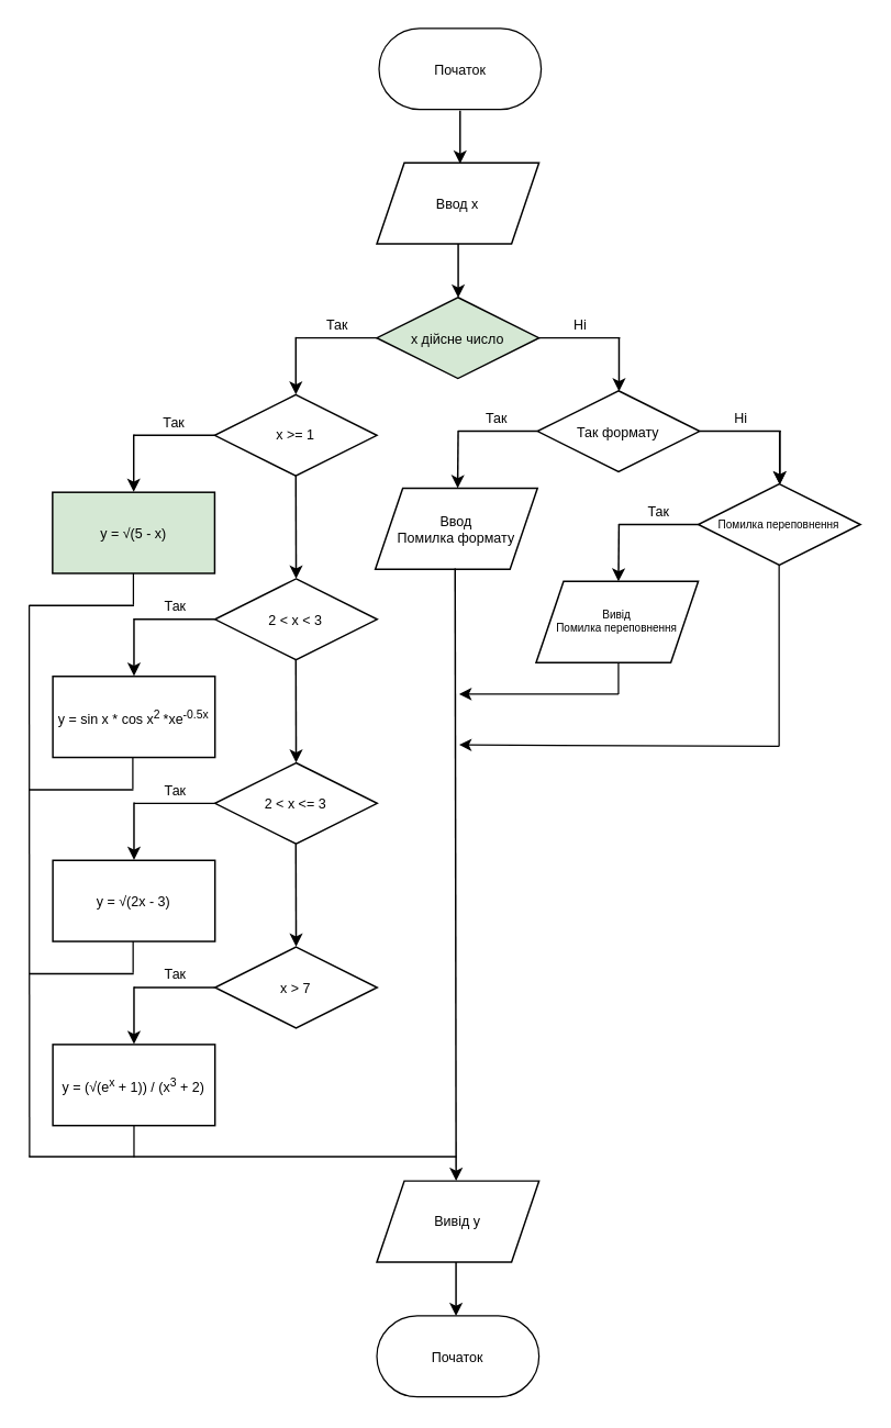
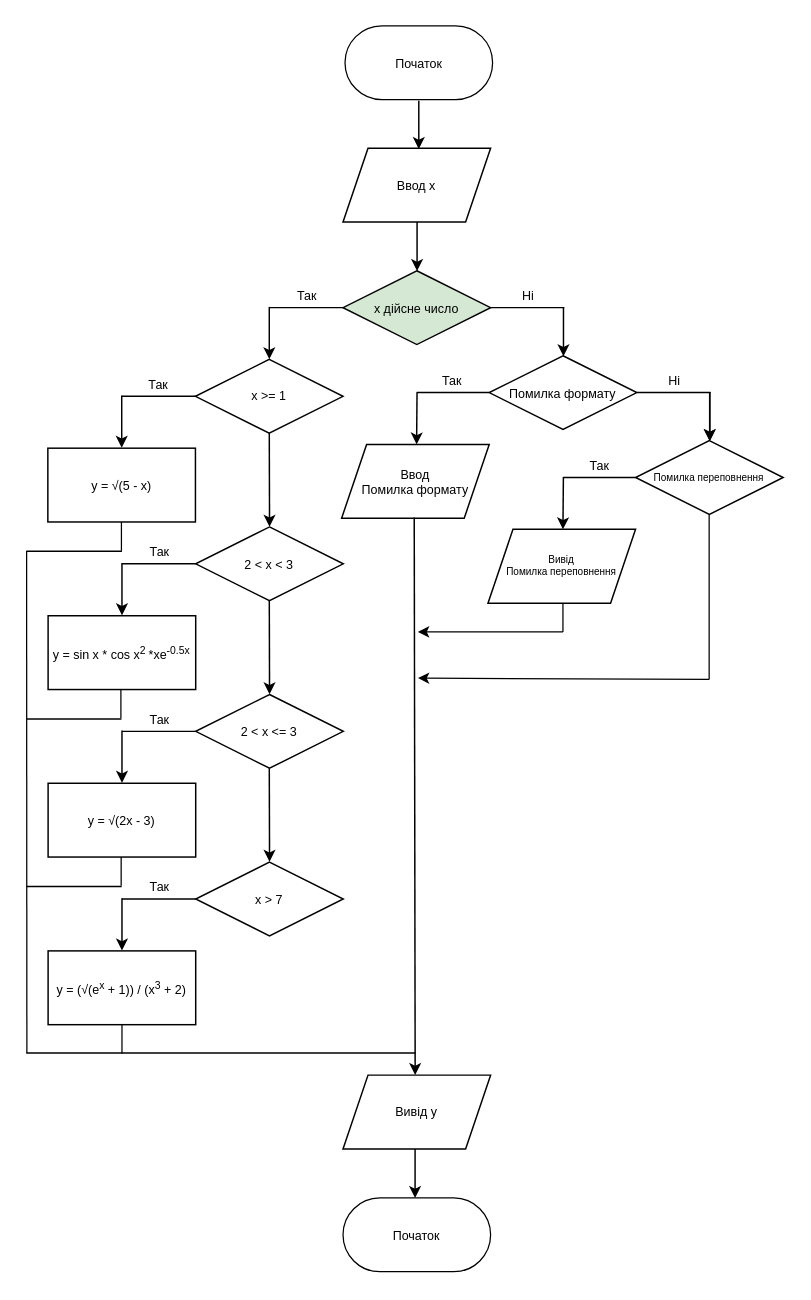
  <mxCell id="0" />
  <mxCell id="1" parent="0" />
  <mxCell id="2" value="x дійсне число" style="rhombus;whiteSpace=wrap;html=1;strokeWidth=1.181;strokeColor=#000000;fontSize=10;fillColor=#d5e8d4;" parent="1" vertex="1"><mxGeometry x="274" y="216" width="118.11" height="59.055" as="geometry" /></mxCell>
  <mxCell id="3" value="Так" style="text;html=1;align=center;verticalAlign=middle;resizable=0;points=[];autosize=1;strokeColor=none;fillColor=none;strokeWidth=1.181;fontSize=10;" parent="1" vertex="1"><mxGeometry x="227.5" y="224" width="34" height="24" as="geometry" /></mxCell>
  <mxCell id="4" value="Ні" style="text;html=1;align=center;verticalAlign=middle;resizable=0;points=[];autosize=1;strokeColor=none;fillColor=none;strokeWidth=1.181;fontSize=10;" parent="1" vertex="1"><mxGeometry x="408.11" y="224" width="27" height="24" as="geometry" /></mxCell>
- <mxCell id="5" value="y = √(5 - x)" style="rounded=0;whiteSpace=wrap;html=1;strokeWidth=1.181;strokeColor=#000000;fontSize=10;fillColor=#d5e8d4;" parent="1" vertex="1"><mxGeometry x="37.79" y="358" width="118.11" height="59.055" as="geometry" /></mxCell>
+ <mxCell id="5" value="y = √(5 - x)" style="rounded=0;whiteSpace=wrap;html=1;strokeWidth=1.181;strokeColor=#000000;fontSize=10;" parent="1" vertex="1"><mxGeometry x="37.79" y="358" width="118.11" height="59.055" as="geometry" /></mxCell>
  <mxCell id="6" value="Ввод x" style="shape=parallelogram;perimeter=parallelogramPerimeter;whiteSpace=wrap;html=1;fixedSize=1;strokeWidth=1.181;strokeColor=#000000;fontSize=10;" parent="1" vertex="1"><mxGeometry x="273.997" y="118" width="118.11" height="59.055" as="geometry" /></mxCell>
  <mxCell id="7" value="" style="line;strokeWidth=1.181;html=1;strokeColor=#000000;fontSize=10;" parent="1" vertex="1"><mxGeometry x="215" y="240.52" width="59" height="10" as="geometry" /></mxCell>
  <mxCell id="8" value="" style="line;strokeWidth=1.181;html=1;direction=west;strokeColor=#000000;fontSize=10;" parent="1" vertex="1"><mxGeometry x="392.11" y="240.523" width="59" height="10" as="geometry" /></mxCell>
  <mxCell id="9" value="" style="endArrow=classic;html=1;rounded=0;exitX=0.5;exitY=1;exitDx=0;exitDy=0;entryX=0.5;entryY=0;entryDx=0;entryDy=0;strokeWidth=1.181;strokeColor=#000000;fontSize=10;" parent="1" edge="1"><mxGeometry width="50" height="50" relative="1" as="geometry"><mxPoint x="450.41" y="245.05" as="sourcePoint" /><mxPoint x="450.41" y="284.401" as="targetPoint" /></mxGeometry></mxCell>
  <mxCell id="10" value="" style="endArrow=classic;html=1;rounded=0;exitX=0.5;exitY=1;exitDx=0;exitDy=0;entryX=0.5;entryY=0;entryDx=0;entryDy=0;strokeWidth=1.181;strokeColor=#000000;fontSize=10;" parent="1" edge="1"><mxGeometry width="50" height="50" relative="1" as="geometry"><mxPoint x="215" y="244.91" as="sourcePoint" /><mxPoint x="215" y="286.763" as="targetPoint" /></mxGeometry></mxCell>
  <mxCell id="11" value="" style="endArrow=classic;html=1;rounded=0;exitX=0.5;exitY=1;exitDx=0;exitDy=0;entryX=0.5;entryY=0;entryDx=0;entryDy=0;strokeWidth=1.181;strokeColor=#000000;fontSize=10;" parent="1" edge="1"><mxGeometry width="50" height="50" relative="1" as="geometry"><mxPoint x="334.642" y="80.05" as="sourcePoint" /><mxPoint x="334.642" y="118.653" as="targetPoint" /></mxGeometry></mxCell>
  <mxCell id="12" value="" style="endArrow=classic;html=1;rounded=0;exitX=0.5;exitY=1;exitDx=0;exitDy=0;entryX=0.5;entryY=0;entryDx=0;entryDy=0;strokeWidth=1.181;strokeColor=#000000;fontSize=10;" parent="1" edge="1"><mxGeometry width="50" height="50" relative="1" as="geometry"><mxPoint x="333.259" y="177.057" as="sourcePoint" /><mxPoint x="333.259" y="216.291" as="targetPoint" /></mxGeometry></mxCell>
- <mxCell id="13" value="Так формату" style="rhombus;whiteSpace=wrap;html=1;strokeWidth=1.181;strokeColor=#000000;fontSize=10;" parent="1" vertex="1"><mxGeometry x="390.997" y="283.997" width="118.11" height="59.055" as="geometry" /></mxCell>
+ <mxCell id="13" value="Помилка формату" style="rhombus;whiteSpace=wrap;html=1;strokeWidth=1.181;strokeColor=#000000;fontSize=10;" parent="1" vertex="1"><mxGeometry x="390.997" y="283.997" width="118.11" height="59.055" as="geometry" /></mxCell>
  <mxCell id="14" value="Ні" style="text;html=1;align=center;verticalAlign=middle;resizable=0;points=[];autosize=1;strokeColor=none;fillColor=none;strokeWidth=1.181;fontSize=10;" parent="1" vertex="1"><mxGeometry x="525.107" y="291.997" width="27" height="24" as="geometry" /></mxCell>
  <mxCell id="15" value="" style="line;strokeWidth=1.181;html=1;direction=west;strokeColor=#000000;fontSize=10;" parent="1" vertex="1"><mxGeometry x="509.107" y="308.52" width="59" height="10" as="geometry" /></mxCell>
  <mxCell id="16" value="" style="endArrow=classic;html=1;rounded=0;exitX=0.5;exitY=1;exitDx=0;exitDy=0;entryX=0.5;entryY=0;entryDx=0;entryDy=0;strokeWidth=1.181;strokeColor=#000000;fontSize=10;" parent="1" edge="1"><mxGeometry width="50" height="50" relative="1" as="geometry"><mxPoint x="567.407" y="313.047" as="sourcePoint" /><mxPoint x="567.407" y="352.398" as="targetPoint" /></mxGeometry></mxCell>
  <mxCell id="17" value="Ввод&lt;div&gt;Помилка формату&lt;/div&gt;" style="shape=parallelogram;perimeter=parallelogramPerimeter;whiteSpace=wrap;html=1;fixedSize=1;strokeWidth=1.181;strokeColor=#000000;fontSize=10;" parent="1" vertex="1"><mxGeometry x="272.884" y="355.004" width="118.11" height="59.055" as="geometry" /></mxCell>
  <mxCell id="18" value="&lt;span style=&quot;font-size: 10px;&quot;&gt;Початок&lt;/span&gt;" style="rounded=1;whiteSpace=wrap;html=1;glass=0;perimeterSpacing=50.0;arcSize=50;" parent="1" vertex="1"><mxGeometry x="275.59" y="20" width="118.11" height="59.055" as="geometry" /></mxCell>
  <mxCell id="19" value="" style="group" parent="1" vertex="1" connectable="0"><mxGeometry x="332.87" y="291.997" width="58.13" height="63.003" as="geometry" /></mxCell>
  <mxCell id="20" value="Так" style="text;html=1;align=center;verticalAlign=middle;resizable=0;points=[];autosize=1;strokeColor=none;fillColor=none;strokeWidth=1.181;fontSize=10;" parent="19" vertex="1"><mxGeometry x="11.627" width="34" height="24" as="geometry" /></mxCell>
  <mxCell id="21" value="" style="line;strokeWidth=1.181;html=1;strokeColor=#000000;fontSize=10;" parent="19" vertex="1"><mxGeometry x="0.13" y="16.523" width="58" height="10" as="geometry" /></mxCell>
  <mxCell id="22" value="" style="endArrow=classic;html=1;rounded=0;exitX=0.5;exitY=1;exitDx=0;exitDy=0;entryX=0.5;entryY=0;entryDx=0;entryDy=0;strokeWidth=1.181;strokeColor=#000000;fontSize=10;" parent="19" edge="1"><mxGeometry width="50" height="50" relative="1" as="geometry"><mxPoint x="0.367" y="21.15" as="sourcePoint" /><mxPoint y="63.003" as="targetPoint" /></mxGeometry></mxCell>
  <mxCell id="23" value="" style="endArrow=classic;html=1;rounded=0;exitX=0.5;exitY=1;exitDx=0;exitDy=0;entryX=0.5;entryY=0;entryDx=0;entryDy=0;strokeWidth=1.181;strokeColor=#000000;fontSize=10;" parent="1" edge="1"><mxGeometry width="50" height="50" relative="1" as="geometry"><mxPoint x="567.527" y="312.997" as="sourcePoint" /><mxPoint x="567.527" y="352.348" as="targetPoint" /></mxGeometry></mxCell>
  <mxCell id="24" value="&lt;font style=&quot;font-size: 8px;&quot;&gt;Помилка переповнення&lt;/font&gt;" style="rhombus;whiteSpace=wrap;html=1;strokeWidth=1.181;strokeColor=#000000;fontSize=10;" parent="1" vertex="1"><mxGeometry x="508.114" y="351.944" width="118.11" height="59.055" as="geometry" /></mxCell>
  <mxCell id="25" value="&lt;font style=&quot;font-size: 8px;&quot;&gt;Вивід&lt;/font&gt;&lt;div style=&quot;font-size: 8px;&quot;&gt;&lt;font style=&quot;font-size: 8px;&quot;&gt;Помилка переповнення&lt;/font&gt;&lt;br style=&quot;font-size: 8px;&quot;&gt;&lt;/div&gt;" style="shape=parallelogram;perimeter=parallelogramPerimeter;whiteSpace=wrap;html=1;fixedSize=1;strokeWidth=1.181;strokeColor=#000000;fontSize=8;" parent="1" vertex="1"><mxGeometry x="390.001" y="422.951" width="118.11" height="59.055" as="geometry" /></mxCell>
  <mxCell id="26" value="" style="group" parent="1" vertex="1" connectable="0"><mxGeometry x="449.987" y="359.944" width="58.13" height="63.003" as="geometry" /></mxCell>
  <mxCell id="27" value="Так" style="text;html=1;align=center;verticalAlign=middle;resizable=0;points=[];autosize=1;strokeColor=none;fillColor=none;strokeWidth=1.181;fontSize=10;" parent="26" vertex="1"><mxGeometry x="11.627" width="34" height="24" as="geometry" /></mxCell>
  <mxCell id="28" value="" style="line;strokeWidth=1.181;html=1;strokeColor=#000000;fontSize=10;" parent="26" vertex="1"><mxGeometry x="0.13" y="16.523" width="58" height="10" as="geometry" /></mxCell>
  <mxCell id="29" value="" style="endArrow=classic;html=1;rounded=0;exitX=0.5;exitY=1;exitDx=0;exitDy=0;entryX=0.5;entryY=0;entryDx=0;entryDy=0;strokeWidth=1.181;strokeColor=#000000;fontSize=10;" parent="26" edge="1"><mxGeometry width="50" height="50" relative="1" as="geometry"><mxPoint x="0.367" y="21.15" as="sourcePoint" /><mxPoint y="63.003" as="targetPoint" /></mxGeometry></mxCell>
  <mxCell id="30" value="x &amp;gt;= 1" style="rhombus;whiteSpace=wrap;html=1;strokeWidth=1.181;strokeColor=#000000;fontSize=10;" parent="1" vertex="1"><mxGeometry x="155.897" y="286.947" width="118.11" height="59.055" as="geometry" /></mxCell>
  <mxCell id="31" value="Так" style="text;html=1;align=center;verticalAlign=middle;resizable=0;points=[];autosize=1;strokeColor=none;fillColor=none;strokeWidth=1.181;fontSize=10;" parent="1" vertex="1"><mxGeometry x="109.397" y="294.947" width="34" height="24" as="geometry" /></mxCell>
  <mxCell id="32" value="" style="line;strokeWidth=1.181;html=1;strokeColor=#000000;fontSize=10;" parent="1" vertex="1"><mxGeometry x="96.897" y="311.467" width="59" height="10" as="geometry" /></mxCell>
  <mxCell id="33" value="" style="endArrow=classic;html=1;rounded=0;exitX=0.5;exitY=1;exitDx=0;exitDy=0;entryX=0.5;entryY=0;entryDx=0;entryDy=0;strokeWidth=1.181;strokeColor=#000000;fontSize=10;" parent="1" edge="1"><mxGeometry width="50" height="50" relative="1" as="geometry"><mxPoint x="96.897" y="315.857" as="sourcePoint" /><mxPoint x="96.897" y="357.71" as="targetPoint" /></mxGeometry></mxCell>
  <mxCell id="34" value="y = sin x * cos x&lt;sup&gt;2&amp;nbsp;&lt;/sup&gt;*xe&lt;sup&gt;-0.5x&lt;/sup&gt;" style="rounded=0;whiteSpace=wrap;html=1;strokeWidth=1.181;strokeColor=#000000;fontSize=10;" parent="1" vertex="1"><mxGeometry x="37.997" y="492.087" width="118.11" height="59.055" as="geometry" /></mxCell>
  <mxCell id="35" value="" style="endArrow=classic;html=1;rounded=0;exitX=0.512;exitY=0.999;exitDx=0;exitDy=0;entryX=0.5;entryY=0;entryDx=0;entryDy=0;strokeWidth=1.181;strokeColor=#000000;fontSize=10;exitPerimeter=0;" parent="1" edge="1"><mxGeometry width="50" height="50" relative="1" as="geometry"><mxPoint x="214.989" y="345.943" as="sourcePoint" /><mxPoint x="215.207" y="420.85" as="targetPoint" /></mxGeometry></mxCell>
  <mxCell id="36" value="2 &amp;lt; x &amp;lt; 3" style="rhombus;whiteSpace=wrap;html=1;strokeWidth=1.181;strokeColor=#000000;fontSize=10;" parent="1" vertex="1"><mxGeometry x="156.104" y="421.034" width="118.11" height="59.055" as="geometry" /></mxCell>
  <mxCell id="37" value="Так" style="text;html=1;align=center;verticalAlign=middle;resizable=0;points=[];autosize=1;strokeColor=none;fillColor=none;strokeWidth=1.181;fontSize=10;" parent="1" vertex="1"><mxGeometry x="109.604" y="429.034" width="34" height="24" as="geometry" /></mxCell>
  <mxCell id="38" value="" style="line;strokeWidth=1.181;html=1;strokeColor=#000000;fontSize=10;" parent="1" vertex="1"><mxGeometry x="97.104" y="445.554" width="59" height="10" as="geometry" /></mxCell>
  <mxCell id="39" value="" style="endArrow=classic;html=1;rounded=0;exitX=0.5;exitY=1;exitDx=0;exitDy=0;entryX=0.5;entryY=0;entryDx=0;entryDy=0;strokeWidth=1.181;strokeColor=#000000;fontSize=10;" parent="1" edge="1"><mxGeometry width="50" height="50" relative="1" as="geometry"><mxPoint x="97.104" y="449.944" as="sourcePoint" /><mxPoint x="97.104" y="491.797" as="targetPoint" /></mxGeometry></mxCell>
  <mxCell id="40" value="y = √(2x - 3)" style="rounded=0;whiteSpace=wrap;html=1;strokeWidth=1.181;strokeColor=#000000;fontSize=10;" parent="1" vertex="1"><mxGeometry x="38.004" y="626.144" width="118.11" height="59.055" as="geometry" /></mxCell>
  <mxCell id="41" value="" style="endArrow=classic;html=1;rounded=0;exitX=0.512;exitY=0.999;exitDx=0;exitDy=0;entryX=0.5;entryY=0;entryDx=0;entryDy=0;strokeWidth=1.181;strokeColor=#000000;fontSize=10;exitPerimeter=0;" parent="1" edge="1"><mxGeometry width="50" height="50" relative="1" as="geometry"><mxPoint x="214.996" y="480" as="sourcePoint" /><mxPoint x="215.214" y="554.907" as="targetPoint" /></mxGeometry></mxCell>
  <mxCell id="42" value="2 &amp;lt; x &amp;lt;= 3" style="rhombus;whiteSpace=wrap;html=1;strokeWidth=1.181;strokeColor=#000000;fontSize=10;" parent="1" vertex="1"><mxGeometry x="156.111" y="555.091" width="118.11" height="59.055" as="geometry" /></mxCell>
  <mxCell id="43" value="Так" style="text;html=1;align=center;verticalAlign=middle;resizable=0;points=[];autosize=1;strokeColor=none;fillColor=none;strokeWidth=1.181;fontSize=10;" parent="1" vertex="1"><mxGeometry x="109.611" y="563.091" width="34" height="24" as="geometry" /></mxCell>
  <mxCell id="44" value="" style="line;strokeWidth=1.181;html=1;strokeColor=#000000;fontSize=10;" parent="1" vertex="1"><mxGeometry x="97.111" y="579.611" width="59" height="10" as="geometry" /></mxCell>
  <mxCell id="45" value="" style="endArrow=classic;html=1;rounded=0;exitX=0.5;exitY=1;exitDx=0;exitDy=0;entryX=0.5;entryY=0;entryDx=0;entryDy=0;strokeWidth=1.181;strokeColor=#000000;fontSize=10;" parent="1" edge="1"><mxGeometry width="50" height="50" relative="1" as="geometry"><mxPoint x="97.111" y="584.001" as="sourcePoint" /><mxPoint x="97.111" y="625.854" as="targetPoint" /></mxGeometry></mxCell>
  <mxCell id="46" value="y = (√(e&lt;sup&gt;x&lt;/sup&gt; + 1)) / (x&lt;sup&gt;3&lt;/sup&gt; + 2)" style="rounded=0;whiteSpace=wrap;html=1;strokeWidth=1.181;strokeColor=#000000;fontSize=10;" parent="1" vertex="1"><mxGeometry x="38.001" y="760.291" width="118.11" height="59.055" as="geometry" /></mxCell>
  <mxCell id="47" value="" style="endArrow=classic;html=1;rounded=0;exitX=0.512;exitY=0.999;exitDx=0;exitDy=0;entryX=0.5;entryY=0;entryDx=0;entryDy=0;strokeWidth=1.181;strokeColor=#000000;fontSize=10;exitPerimeter=0;" parent="1" edge="1"><mxGeometry width="50" height="50" relative="1" as="geometry"><mxPoint x="214.993" y="614.147" as="sourcePoint" /><mxPoint x="215.211" y="689.054" as="targetPoint" /></mxGeometry></mxCell>
  <mxCell id="48" value="x &amp;gt; 7" style="rhombus;whiteSpace=wrap;html=1;strokeWidth=1.181;strokeColor=#000000;fontSize=10;" parent="1" vertex="1"><mxGeometry x="156.108" y="689.238" width="118.11" height="59.055" as="geometry" /></mxCell>
  <mxCell id="49" value="Так" style="text;html=1;align=center;verticalAlign=middle;resizable=0;points=[];autosize=1;strokeColor=none;fillColor=none;strokeWidth=1.181;fontSize=10;" parent="1" vertex="1"><mxGeometry x="109.608" y="697.238" width="34" height="24" as="geometry" /></mxCell>
  <mxCell id="50" value="" style="line;strokeWidth=1.181;html=1;strokeColor=#000000;fontSize=10;" parent="1" vertex="1"><mxGeometry x="97.108" y="713.758" width="59" height="10" as="geometry" /></mxCell>
  <mxCell id="51" value="" style="endArrow=classic;html=1;rounded=0;exitX=0.5;exitY=1;exitDx=0;exitDy=0;entryX=0.5;entryY=0;entryDx=0;entryDy=0;strokeWidth=1.181;strokeColor=#000000;fontSize=10;" parent="1" edge="1"><mxGeometry width="50" height="50" relative="1" as="geometry"><mxPoint x="97.108" y="718.148" as="sourcePoint" /><mxPoint x="97.108" y="760.001" as="targetPoint" /></mxGeometry></mxCell>
  <mxCell id="52" value="Вивід y" style="shape=parallelogram;perimeter=parallelogramPerimeter;whiteSpace=wrap;html=1;fixedSize=1;strokeWidth=1.181;strokeColor=#000000;fontSize=10;" parent="1" vertex="1"><mxGeometry x="273.997" y="859.707" width="118.11" height="59.055" as="geometry" /></mxCell>
  <mxCell id="53" value="" style="endArrow=classic;html=1;rounded=0;exitX=0.5;exitY=1;exitDx=0;exitDy=0;entryX=0.5;entryY=0;entryDx=0;entryDy=0;strokeWidth=1.181;strokeColor=#000000;fontSize=10;" parent="1" edge="1"><mxGeometry width="50" height="50" relative="1" as="geometry"><mxPoint x="331.666" y="918.764" as="sourcePoint" /><mxPoint x="331.666" y="957.998" as="targetPoint" /></mxGeometry></mxCell>
  <mxCell id="54" value="&lt;span style=&quot;font-size: 10px;&quot;&gt;Початок&lt;/span&gt;" style="rounded=1;whiteSpace=wrap;html=1;glass=0;perimeterSpacing=50.0;arcSize=50;" parent="1" vertex="1"><mxGeometry x="273.997" y="957.997" width="118.11" height="59.055" as="geometry" /></mxCell>
  <mxCell id="55" value="" style="endArrow=classic;html=1;rounded=0;entryX=0.5;entryY=0;entryDx=0;entryDy=0;strokeWidth=1.181;strokeColor=#000000;fontSize=10;exitX=0.492;exitY=0.991;exitDx=0;exitDy=0;exitPerimeter=0;" parent="1" source="17" edge="1"><mxGeometry width="50" height="50" relative="1" as="geometry"><mxPoint x="332" y="619" as="sourcePoint" /><mxPoint x="331.743" y="859.705" as="targetPoint" /></mxGeometry></mxCell>
  <mxCell id="56" value="" style="endArrow=none;html=1;rounded=0;" parent="1" edge="1"><mxGeometry width="50" height="50" relative="1" as="geometry"><mxPoint x="96.67" y="440.05" as="sourcePoint" /><mxPoint x="96.67" y="417.05" as="targetPoint" /></mxGeometry></mxCell>
  <mxCell id="57" value="" style="line;strokeWidth=1.181;html=1;strokeColor=#000000;fontSize=10;" parent="1" vertex="1"><mxGeometry x="21" y="435.55" width="76.1" height="10" as="geometry" /></mxCell>
  <mxCell id="58" value="" style="endArrow=none;html=1;rounded=0;" parent="1" edge="1"><mxGeometry width="50" height="50" relative="1" as="geometry"><mxPoint x="96.247" y="574.137" as="sourcePoint" /><mxPoint x="96.247" y="551.137" as="targetPoint" /></mxGeometry></mxCell>
  <mxCell id="59" value="" style="line;strokeWidth=1.181;html=1;strokeColor=#000000;fontSize=10;" parent="1" vertex="1"><mxGeometry x="20.577" y="569.637" width="76.1" height="10" as="geometry" /></mxCell>
  <mxCell id="60" value="" style="endArrow=none;html=1;rounded=0;" parent="1" edge="1"><mxGeometry width="50" height="50" relative="1" as="geometry"><mxPoint x="96.464" y="708.254" as="sourcePoint" /><mxPoint x="96.464" y="685.254" as="targetPoint" /></mxGeometry></mxCell>
  <mxCell id="61" value="" style="line;strokeWidth=1.181;html=1;strokeColor=#000000;fontSize=10;" parent="1" vertex="1"><mxGeometry x="20.794" y="703.754" width="76.1" height="10" as="geometry" /></mxCell>
  <mxCell id="62" value="" style="endArrow=none;html=1;rounded=0;" parent="1" edge="1"><mxGeometry width="50" height="50" relative="1" as="geometry"><mxPoint x="97.111" y="842.351" as="sourcePoint" /><mxPoint x="97.111" y="819.351" as="targetPoint" /></mxGeometry></mxCell>
  <mxCell id="63" value="" style="endArrow=none;html=1;rounded=0;entryX=0.012;entryY=0.536;entryDx=0;entryDy=0;entryPerimeter=0;" parent="1" edge="1"><mxGeometry width="50" height="50" relative="1" as="geometry"><mxPoint x="21" y="842.274" as="sourcePoint" /><mxPoint x="20.793" y="440" as="targetPoint" /></mxGeometry></mxCell>
  <mxCell id="64" value="" style="line;strokeWidth=1.181;html=1;strokeColor=#000000;fontSize=10;" parent="1" vertex="1"><mxGeometry x="20.58" y="837" width="311.42" height="10" as="geometry" /></mxCell>
  <mxCell id="65" value="" style="endArrow=none;html=1;rounded=0;" parent="1" edge="1"><mxGeometry width="50" height="50" relative="1" as="geometry"><mxPoint x="449.991" y="505.011" as="sourcePoint" /><mxPoint x="449.991" y="482.011" as="targetPoint" /></mxGeometry></mxCell>
  <mxCell id="66" value="" style="endArrow=none;html=1;rounded=0;" parent="1" edge="1"><mxGeometry width="50" height="50" relative="1" as="geometry"><mxPoint x="567" y="543" as="sourcePoint" /><mxPoint x="567" y="411" as="targetPoint" /></mxGeometry></mxCell>
  <mxCell id="67" value="" style="endArrow=classic;html=1;rounded=0;" edge="1" parent="1"><mxGeometry width="50" height="50" relative="1" as="geometry"><mxPoint x="450" y="505" as="sourcePoint" /><mxPoint x="334" y="505" as="targetPoint" /></mxGeometry></mxCell>
  <mxCell id="68" value="" style="endArrow=classic;html=1;rounded=0;" edge="1" parent="1"><mxGeometry width="50" height="50" relative="1" as="geometry"><mxPoint x="567.107" y="542.997" as="sourcePoint" /><mxPoint x="334" y="542" as="targetPoint" /></mxGeometry></mxCell>
